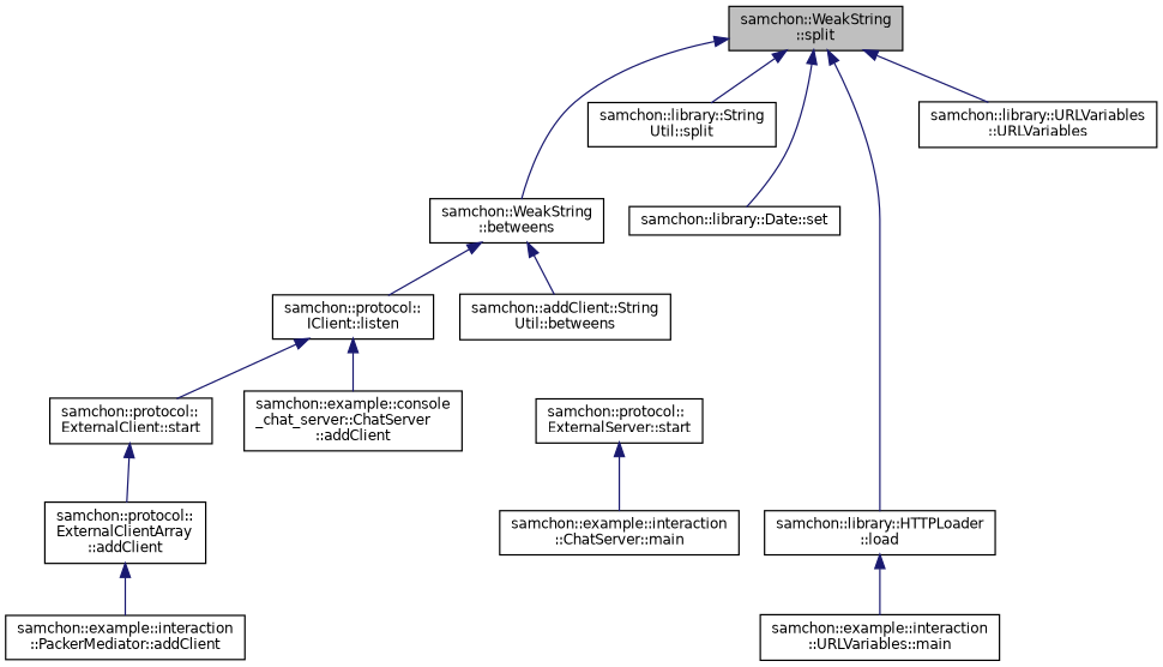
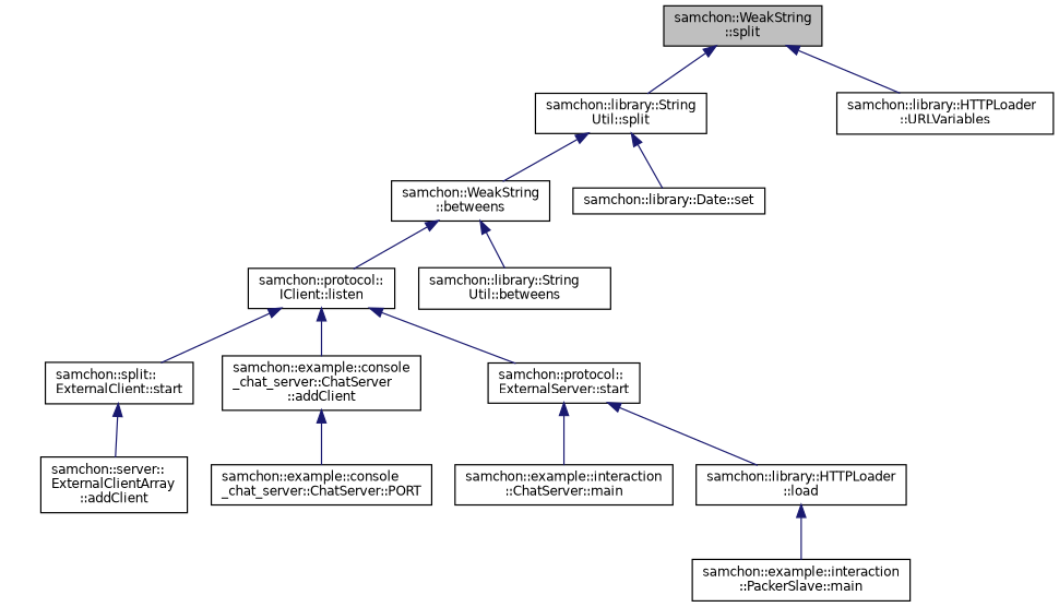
  digraph {
    rankdir=TB
    node [color=black fillcolor=white fontname=Helvetica fontsize=10 shape=record style=filled]
    edge [color=midnightblue dir=back fontname=Helvetica fontsize=10 labelfontname=Helvetica labelfontsize=10 style=solid]
    n1 [fillcolor=grey75 fontcolor=black height=0.2 label="samchon::WeakString\l::split" width=0.4]
    n2 [height=0.2 label="samchon::WeakString\l::betweens" width=0.4]
    n3 [height=0.2 label="samchon::library::HTTPLoader\l::load" width=0.4]
    n4 [height=0.2 label="samchon::library::Date::set" width=0.4]
    n5 [height=0.2 label="samchon::library::String\lUtil::split" width=0.4]
-   n6 [height=0.2 label="samchon::library::URLVariables\l::URLVariables" width=0.4]
-   n7 [height=0.2 label="samchon::addClient::String\lUtil::betweens" width=0.4]
+   n6 [height=0.2 label="samchon::library::HTTPLoader\l::URLVariables" width=0.4]
+   n7 [height=0.2 label="samchon::library::String\lUtil::betweens" width=0.4]
    n8 [height=0.2 label="samchon::protocol::\lIClient::listen" width=0.4]
-   n9 [height=0.2 label="samchon::example::interaction\l::URLVariables::main" width=0.4]
+   n9 [height=0.2 label="samchon::example::interaction\l::PackerSlave::main" width=0.4]
    n10 [height=0.2 label="samchon::example::console\l_chat_server::ChatServer\l::addClient" width=0.4]
-   n11 [height=0.2 label="samchon::protocol::\lExternalClient::start" width=0.4]
+   n11 [height=0.2 label="samchon::split::\lExternalClient::start" width=0.4]
    n12 [height=0.2 label="samchon::protocol::\lExternalServer::start" width=0.4]
-   n14 [height=0.2 label="samchon::protocol::\lExternalClientArray\l::addClient" width=0.4]
+   n13 [height=0.2 label="samchon::example::console\l_chat_server::ChatServer::PORT" width=0.4]
+   n14 [height=0.2 label="samchon::server::\lExternalClientArray\l::addClient" width=0.4]
    n15 [height=0.2 label="samchon::example::interaction\l::ChatServer::main" width=0.4]
-   n16 [height=0.2 label="samchon::example::interaction\l::PackerMediator::addClient" width=0.4]
-   n1 -> n2
-   n1 -> n3
-   n1 -> n4
+   n5 -> n2
+   n12 -> n3
+   n5 -> n4
    n1 -> n5
    n1 -> n6
    n2 -> n7
    n2 -> n8
    n3 -> n9
    n8 -> n10
    n8 -> n11
+   n8 -> n12
+   n10 -> n13
    n11 -> n14
    n12 -> n15
-   n14 -> n16
  }
